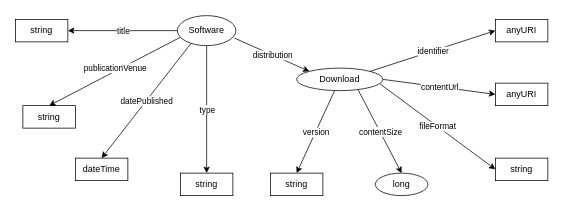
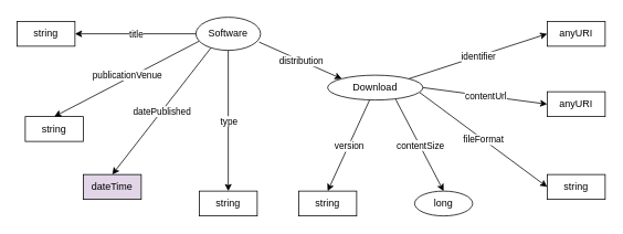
  <mxCell id="0" />
  <mxCell id="1" parent="0" />
  <mxCell id="2" value="Software" style="ellipse;whiteSpace=wrap;html=1;" parent="1" vertex="1"><mxGeometry x="236" y="20" width="78" height="40" as="geometry" /></mxCell>
  <mxCell id="3" value="string" style="rounded=0;whiteSpace=wrap;html=1;" parent="1" vertex="1"><mxGeometry x="20" y="25" width="70" height="30" as="geometry" /></mxCell>
  <mxCell id="4" value="string" style="rounded=0;whiteSpace=wrap;html=1;" parent="1" vertex="1"><mxGeometry x="30" y="140" width="70" height="30" as="geometry" /></mxCell>
- <mxCell id="5" value="dateTime" style="rounded=0;whiteSpace=wrap;html=1;" parent="1" vertex="1"><mxGeometry x="100" y="210" width="70" height="30" as="geometry" /></mxCell>
+ <mxCell id="5" value="dateTime" style="rounded=0;whiteSpace=wrap;html=1;fillColor=#e1d5e7;" parent="1" vertex="1"><mxGeometry x="100" y="210" width="70" height="30" as="geometry" /></mxCell>
  <mxCell id="6" value="string" style="rounded=0;whiteSpace=wrap;html=1;" parent="1" vertex="1"><mxGeometry x="360" y="230" width="70" height="30" as="geometry" /></mxCell>
  <mxCell id="7" value="" style="endArrow=classic;html=1;entryX=1;entryY=0.5;entryDx=0;entryDy=0;exitX=0;exitY=0.5;exitDx=0;exitDy=0;" parent="1" source="2" target="3" edge="1"><mxGeometry relative="1" as="geometry"><mxPoint x="251" y="40" as="sourcePoint" /><mxPoint x="340" y="330" as="targetPoint" /></mxGeometry></mxCell>
  <mxCell id="8" value="title" style="edgeLabel;resizable=0;html=1;align=center;verticalAlign=middle;" parent="7" connectable="0" vertex="1"><mxGeometry relative="1" as="geometry" /></mxCell>
  <mxCell id="9" value="" style="endArrow=classic;html=1;entryX=0.5;entryY=0;entryDx=0;entryDy=0;exitX=0.047;exitY=0.725;exitDx=0;exitDy=0;exitPerimeter=0;" parent="1" source="2" target="4" edge="1"><mxGeometry relative="1" as="geometry"><mxPoint x="281" y="52" as="sourcePoint" /><mxPoint x="340" y="330" as="targetPoint" /></mxGeometry></mxCell>
  <mxCell id="10" value="publicationVenue" style="edgeLabel;resizable=0;html=1;align=center;verticalAlign=middle;" parent="9" connectable="0" vertex="1"><mxGeometry relative="1" as="geometry"><mxPoint x="-0.41" y="-4.56" as="offset" /></mxGeometry></mxCell>
  <mxCell id="11" value="" style="endArrow=classic;html=1;entryX=0.5;entryY=0;entryDx=0;entryDy=0;exitX=0.233;exitY=0.925;exitDx=0;exitDy=0;exitPerimeter=0;" parent="1" source="2" target="5" edge="1"><mxGeometry relative="1" as="geometry"><mxPoint x="240" y="330" as="sourcePoint" /><mxPoint x="340" y="330" as="targetPoint" /></mxGeometry></mxCell>
  <mxCell id="12" value="datePublished" style="edgeLabel;resizable=0;html=1;align=center;verticalAlign=middle;" parent="11" connectable="0" vertex="1"><mxGeometry relative="1" as="geometry" /></mxCell>
  <mxCell id="13" value="" style="endArrow=classic;html=1;entryX=0.5;entryY=0;entryDx=0;entryDy=0;" parent="1" source="29" target="6" edge="1"><mxGeometry relative="1" as="geometry"><mxPoint x="517" y="89" as="sourcePoint" /><mxPoint x="340" y="330" as="targetPoint" /></mxGeometry></mxCell>
  <mxCell id="14" value="version" style="edgeLabel;resizable=0;html=1;align=center;verticalAlign=middle;" parent="13" connectable="0" vertex="1"><mxGeometry relative="1" as="geometry" /></mxCell>
  <mxCell id="15" value="string" style="rounded=0;whiteSpace=wrap;html=1;" parent="1" vertex="1"><mxGeometry x="240" y="230" width="70" height="30" as="geometry" /></mxCell>
  <mxCell id="16" value="" style="endArrow=classic;html=1;entryX=0.5;entryY=0;entryDx=0;entryDy=0;exitX=0.5;exitY=1;exitDx=0;exitDy=0;" parent="1" source="2" target="15" edge="1"><mxGeometry relative="1" as="geometry"><mxPoint x="490" y="80" as="sourcePoint" /><mxPoint x="340" y="330" as="targetPoint" /><Array as="points" /></mxGeometry></mxCell>
  <mxCell id="17" value="type" style="edgeLabel;resizable=0;html=1;align=center;verticalAlign=middle;" parent="16" connectable="0" vertex="1"><mxGeometry relative="1" as="geometry" /></mxCell>
  <mxCell id="18" value="" style="endArrow=classic;html=1;exitX=0.977;exitY=0.75;exitDx=0;exitDy=0;entryX=0;entryY=0;entryDx=0;entryDy=0;exitPerimeter=0;" parent="1" source="2" target="29" edge="1"><mxGeometry relative="1" as="geometry"><mxPoint x="240" y="330" as="sourcePoint" /><mxPoint x="340" y="330" as="targetPoint" /></mxGeometry></mxCell>
  <mxCell id="19" value="distribution" style="edgeLabel;resizable=0;html=1;align=center;verticalAlign=middle;" parent="18" connectable="0" vertex="1"><mxGeometry relative="1" as="geometry" /></mxCell>
  <mxCell id="20" value="long" style="ellipse;whiteSpace=wrap;html=1;" parent="1" vertex="1"><mxGeometry x="500" y="230" width="70" height="30" as="geometry" /></mxCell>
  <mxCell id="21" value="string" style="rounded=0;whiteSpace=wrap;html=1;" parent="1" vertex="1"><mxGeometry x="660" y="210" width="70" height="30" as="geometry" /></mxCell>
  <mxCell id="22" value="anyURI" style="rounded=0;whiteSpace=wrap;html=1;" parent="1" vertex="1"><mxGeometry x="660" y="110" width="70" height="30" as="geometry" /></mxCell>
  <mxCell id="23" value="" style="endArrow=classic;html=1;entryX=0.5;entryY=0;entryDx=0;entryDy=0;exitX=0.713;exitY=0.967;exitDx=0;exitDy=0;exitPerimeter=0;" parent="1" source="29" target="20" edge="1"><mxGeometry relative="1" as="geometry"><mxPoint x="520.44" y="5" as="sourcePoint" /><mxPoint x="510.44" y="250" as="targetPoint" /></mxGeometry></mxCell>
  <mxCell id="24" value="contentSize" style="edgeLabel;resizable=0;html=1;align=center;verticalAlign=middle;" parent="23" connectable="0" vertex="1"><mxGeometry relative="1" as="geometry" /></mxCell>
  <mxCell id="25" value="" style="endArrow=classic;html=1;entryX=0;entryY=0.5;entryDx=0;entryDy=0;exitX=0.96;exitY=0.68;exitDx=0;exitDy=0;exitPerimeter=0;" parent="1" source="29" target="21" edge="1"><mxGeometry relative="1" as="geometry"><mxPoint x="528.44" y="-9" as="sourcePoint" /><mxPoint x="510.44" y="250" as="targetPoint" /></mxGeometry></mxCell>
  <mxCell id="26" value="fileFormat" style="edgeLabel;resizable=0;html=1;align=center;verticalAlign=middle;" parent="25" connectable="0" vertex="1"><mxGeometry relative="1" as="geometry" /></mxCell>
  <mxCell id="27" value="" style="endArrow=classic;html=1;entryX=0;entryY=0.5;entryDx=0;entryDy=0;exitX=1;exitY=0.5;exitDx=0;exitDy=0;" parent="1" source="29" target="22" edge="1"><mxGeometry relative="1" as="geometry"><mxPoint x="530.44" y="-10" as="sourcePoint" /><mxPoint x="510.44" y="250" as="targetPoint" /></mxGeometry></mxCell>
  <mxCell id="28" value="contentUrl" style="edgeLabel;resizable=0;html=1;align=center;verticalAlign=middle;" parent="27" connectable="0" vertex="1"><mxGeometry relative="1" as="geometry" /></mxCell>
  <mxCell id="29" value="Download" style="ellipse;whiteSpace=wrap;html=1;" parent="1" vertex="1"><mxGeometry x="395" y="90" width="115" height="30" as="geometry" /></mxCell>
  <mxCell id="30" value="anyURI" style="rounded=0;whiteSpace=wrap;html=1;" parent="1" vertex="1"><mxGeometry x="660" y="25" width="70" height="30" as="geometry" /></mxCell>
  <mxCell id="31" value="" style="endArrow=classic;html=1;exitX=1;exitY=0;exitDx=0;exitDy=0;entryX=0;entryY=0.5;entryDx=0;entryDy=0;" parent="1" source="29" target="30" edge="1"><mxGeometry relative="1" as="geometry"><mxPoint x="410.44" y="330" as="sourcePoint" /><mxPoint x="510.44" y="330" as="targetPoint" /></mxGeometry></mxCell>
  <mxCell id="32" value="identifier" style="edgeLabel;resizable=0;html=1;align=center;verticalAlign=middle;" parent="31" connectable="0" vertex="1"><mxGeometry relative="1" as="geometry" /></mxCell>
